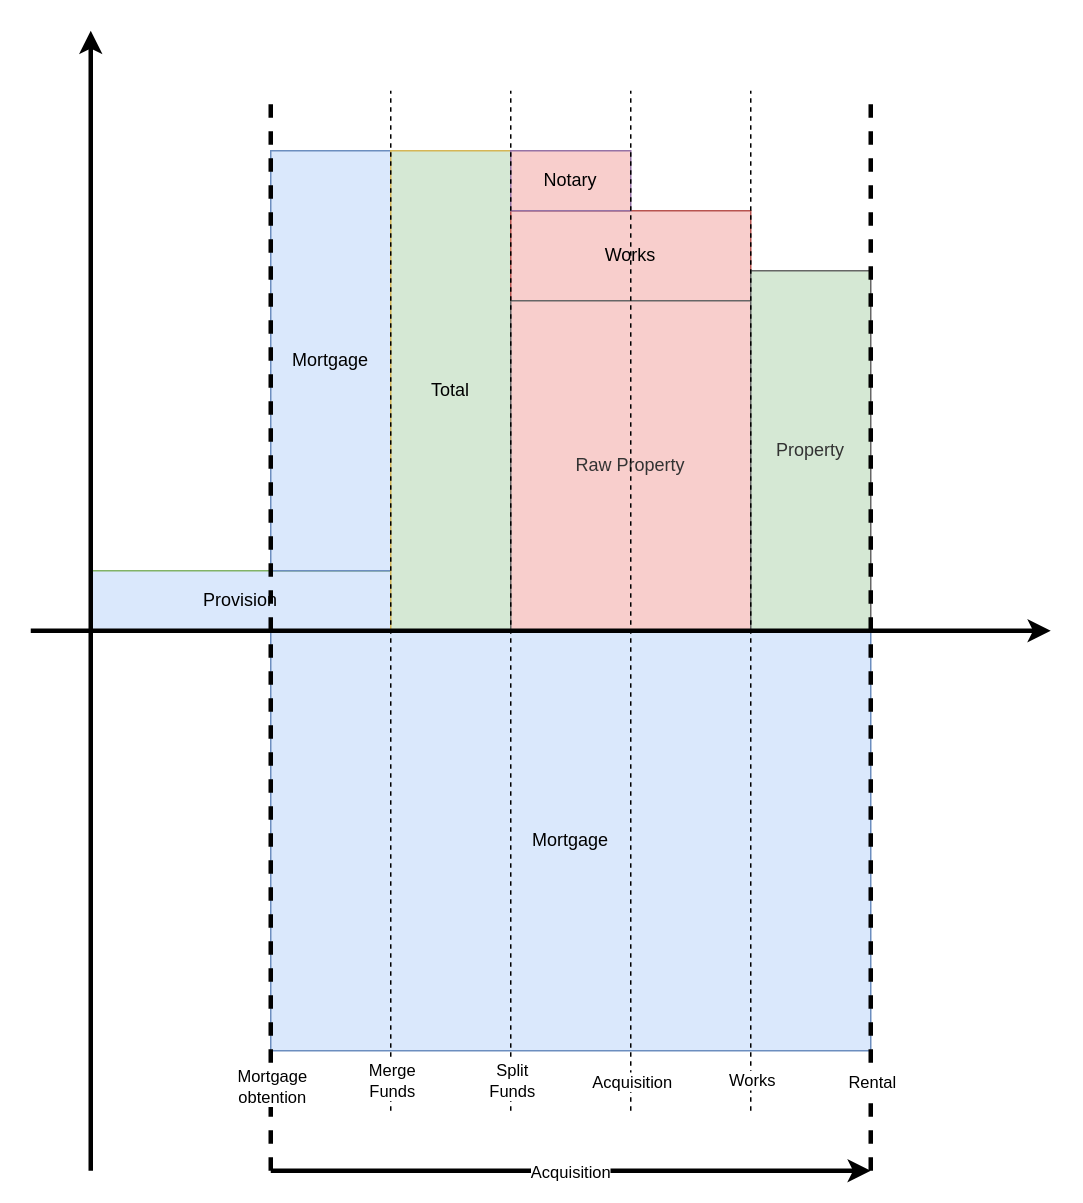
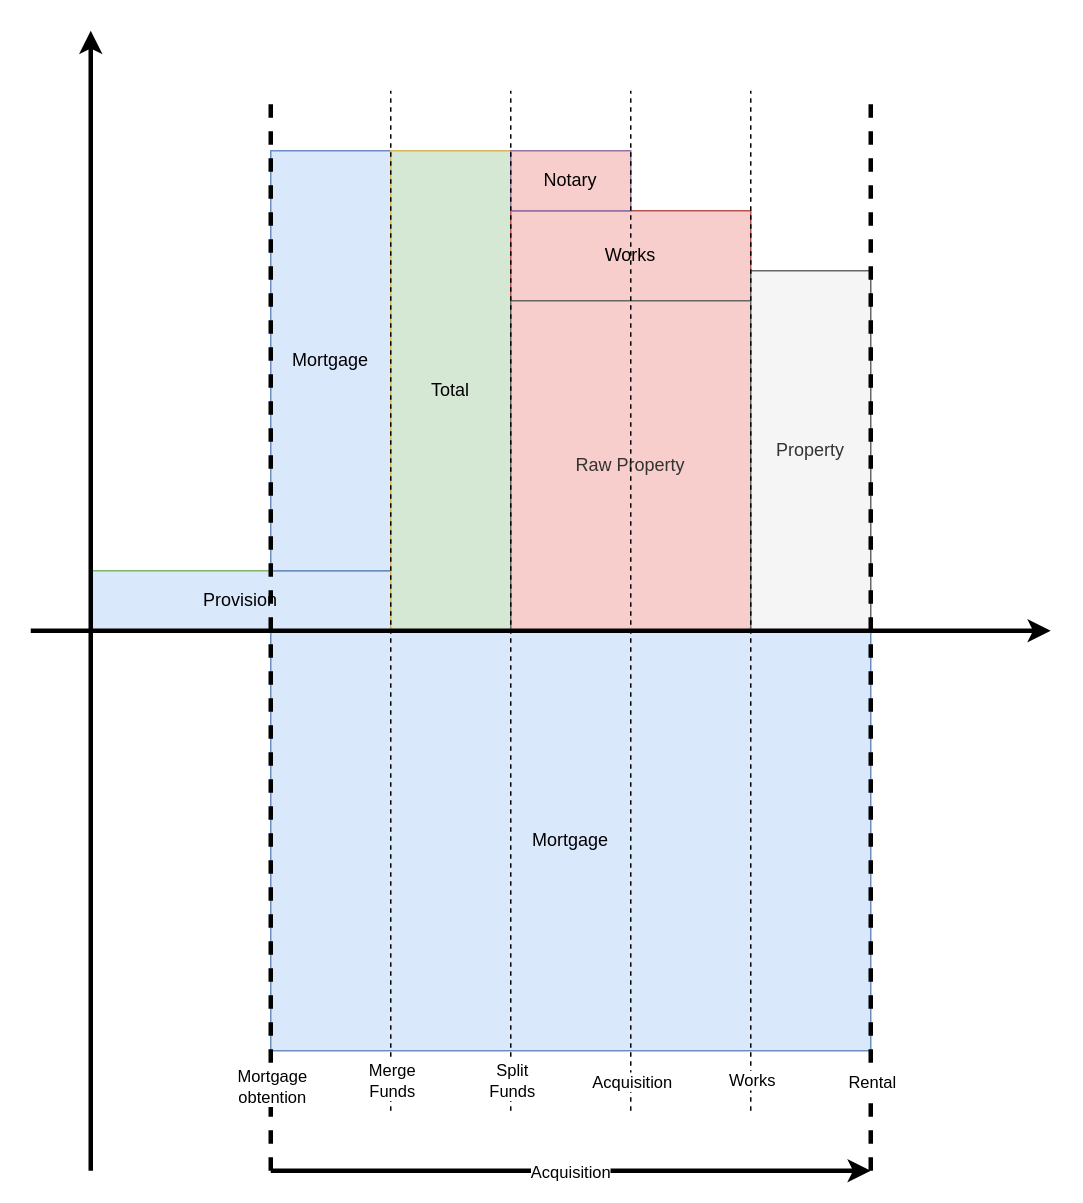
  <mxCell id="0" />
  <mxCell id="1" parent="0" />
  <mxCell id="2" value="Provision" style="rounded=0;whiteSpace=wrap;html=1;fillColor=#dae8fc;strokeColor=#82b366;" parent="1" vertex="1"><mxGeometry x="60" y="380" width="200" height="40" as="geometry" /></mxCell>
  <mxCell id="3" value="Mortgage" style="rounded=0;whiteSpace=wrap;html=1;fillColor=#dae8fc;strokeColor=#6c8ebf;" parent="1" vertex="1"><mxGeometry x="180" y="100" width="80" height="280" as="geometry" /></mxCell>
  <mxCell id="4" value="Mortgage" style="rounded=0;whiteSpace=wrap;html=1;fillColor=#dae8fc;strokeColor=#6c8ebf;" parent="1" vertex="1"><mxGeometry x="180" y="420" width="400" height="280" as="geometry" /></mxCell>
  <mxCell id="5" value="" style="endArrow=classic;html=1;strokeWidth=3;" parent="1" edge="1"><mxGeometry width="50" height="50" relative="1" as="geometry"><mxPoint x="60" y="780" as="sourcePoint" /><mxPoint x="60" y="20" as="targetPoint" /></mxGeometry></mxCell>
  <mxCell id="6" value="Total" style="rounded=0;whiteSpace=wrap;html=1;fillColor=#d5e8d4;strokeColor=#d6b656;" parent="1" vertex="1"><mxGeometry x="260" y="100" width="80" height="320" as="geometry" /></mxCell>
  <mxCell id="7" value="Works" style="rounded=0;whiteSpace=wrap;html=1;fillColor=#f8cecc;strokeColor=#b85450;" parent="1" vertex="1"><mxGeometry x="340" y="140" width="160" height="60" as="geometry" /></mxCell>
  <mxCell id="8" value="Notary" style="rounded=0;whiteSpace=wrap;html=1;fillColor=#f8cecc;strokeColor=#9673a6;" parent="1" vertex="1"><mxGeometry x="340" y="100" width="80" height="40" as="geometry" /></mxCell>
  <mxCell id="9" value="Raw Property" style="rounded=0;whiteSpace=wrap;html=1;fillColor=#f8cecc;strokeColor=#666666;fontColor=#333333;" parent="1" vertex="1"><mxGeometry x="340" y="200" width="160" height="220" as="geometry" /></mxCell>
- <mxCell id="10" value="Property" style="rounded=0;whiteSpace=wrap;html=1;fillColor=#d5e8d4;strokeColor=#666666;fontColor=#333333;" parent="1" vertex="1"><mxGeometry x="500" y="180" width="80" height="240" as="geometry" /></mxCell>
+ <mxCell id="10" value="Property" style="rounded=0;whiteSpace=wrap;html=1;fillColor=#f5f5f5;strokeColor=#666666;fontColor=#333333;" parent="1" vertex="1"><mxGeometry x="500" y="180" width="80" height="240" as="geometry" /></mxCell>
  <mxCell id="11" value="" style="endArrow=classic;html=1;strokeWidth=3;" parent="1" edge="1"><mxGeometry width="50" height="50" relative="1" as="geometry"><mxPoint x="20" y="420" as="sourcePoint" /><mxPoint x="700" y="420" as="targetPoint" /></mxGeometry></mxCell>
  <mxCell id="12" value="" style="endArrow=none;dashed=1;html=1;strokeWidth=3;" parent="1" edge="1"><mxGeometry width="50" height="50" relative="1" as="geometry"><mxPoint x="180" y="780" as="sourcePoint" /><mxPoint x="180" y="60" as="targetPoint" /></mxGeometry></mxCell>
  <mxCell id="13" value="Mortgage&lt;br&gt;obtention" style="edgeLabel;html=1;align=center;verticalAlign=middle;resizable=0;points=[];" parent="12" vertex="1" connectable="0"><mxGeometry x="-0.841" relative="1" as="geometry"><mxPoint as="offset" /></mxGeometry></mxCell>
  <mxCell id="14" value="" style="endArrow=none;dashed=1;html=1;strokeWidth=1;" parent="1" edge="1"><mxGeometry width="50" height="50" relative="1" as="geometry"><mxPoint x="260" y="740" as="sourcePoint" /><mxPoint x="260" y="60" as="targetPoint" /></mxGeometry></mxCell>
  <mxCell id="15" value="Merge&lt;br&gt;Funds" style="edgeLabel;html=1;align=center;verticalAlign=middle;resizable=0;points=[];" parent="14" vertex="1" connectable="0"><mxGeometry x="-0.932" relative="1" as="geometry"><mxPoint y="2.86" as="offset" /></mxGeometry></mxCell>
  <mxCell id="16" value="" style="endArrow=none;dashed=1;html=1;strokeWidth=1;" parent="1" edge="1"><mxGeometry width="50" height="50" relative="1" as="geometry"><mxPoint x="340" y="740" as="sourcePoint" /><mxPoint x="340" y="60" as="targetPoint" /></mxGeometry></mxCell>
  <mxCell id="17" value="Split&lt;br&gt;Funds" style="edgeLabel;html=1;align=center;verticalAlign=middle;resizable=0;points=[];" parent="16" vertex="1" connectable="0"><mxGeometry x="-0.937" relative="1" as="geometry"><mxPoint as="offset" /></mxGeometry></mxCell>
  <mxCell id="18" value="" style="endArrow=none;dashed=1;html=1;strokeWidth=1;" parent="1" edge="1"><mxGeometry width="50" height="50" relative="1" as="geometry"><mxPoint x="420" y="740" as="sourcePoint" /><mxPoint x="420" y="60" as="targetPoint" /></mxGeometry></mxCell>
  <mxCell id="19" value="Acquisition" style="edgeLabel;html=1;align=center;verticalAlign=middle;resizable=0;points=[];" parent="18" vertex="1" connectable="0"><mxGeometry x="-0.928" y="-1" relative="1" as="geometry"><mxPoint x="-1" y="4" as="offset" /></mxGeometry></mxCell>
  <mxCell id="20" value="" style="endArrow=none;dashed=1;html=1;strokeWidth=1;" parent="1" edge="1"><mxGeometry width="50" height="50" relative="1" as="geometry"><mxPoint x="500" y="740" as="sourcePoint" /><mxPoint x="500" y="60" as="targetPoint" /></mxGeometry></mxCell>
  <mxCell id="21" value="Works" style="edgeLabel;html=1;align=center;verticalAlign=middle;resizable=0;points=[];" parent="20" vertex="1" connectable="0"><mxGeometry x="-0.937" y="2" relative="1" as="geometry"><mxPoint x="2" as="offset" /></mxGeometry></mxCell>
  <mxCell id="22" value="" style="endArrow=none;dashed=1;html=1;strokeWidth=3;" parent="1" edge="1"><mxGeometry width="50" height="50" relative="1" as="geometry"><mxPoint x="580" y="780" as="sourcePoint" /><mxPoint x="580" y="60" as="targetPoint" /></mxGeometry></mxCell>
  <mxCell id="23" value="Rental" style="edgeLabel;html=1;align=center;verticalAlign=middle;resizable=0;points=[];" parent="22" vertex="1" connectable="0"><mxGeometry x="-0.833" relative="1" as="geometry"><mxPoint as="offset" /></mxGeometry></mxCell>
  <mxCell id="24" value="" style="endArrow=classic;html=1;strokeWidth=3;" parent="1" edge="1"><mxGeometry width="50" height="50" relative="1" as="geometry"><mxPoint x="180" y="780" as="sourcePoint" /><mxPoint x="580" y="780" as="targetPoint" /></mxGeometry></mxCell>
  <mxCell id="25" value="Acquisition" style="edgeLabel;html=1;align=center;verticalAlign=middle;resizable=0;points=[];" parent="24" vertex="1" connectable="0"><mxGeometry x="0.061" relative="1" as="geometry"><mxPoint x="-12.41" as="offset" /></mxGeometry></mxCell>
